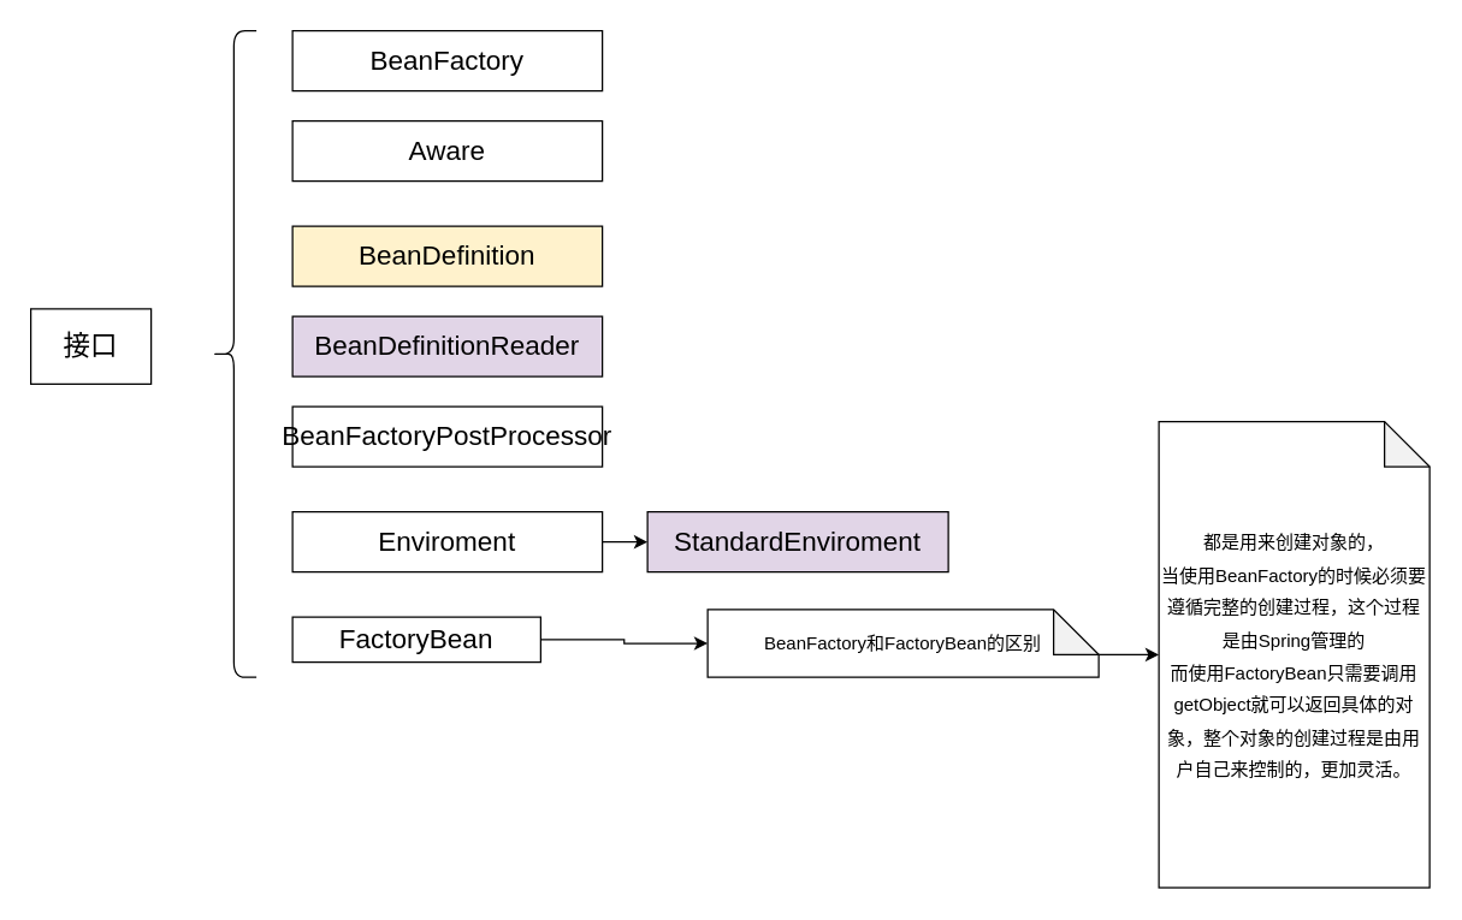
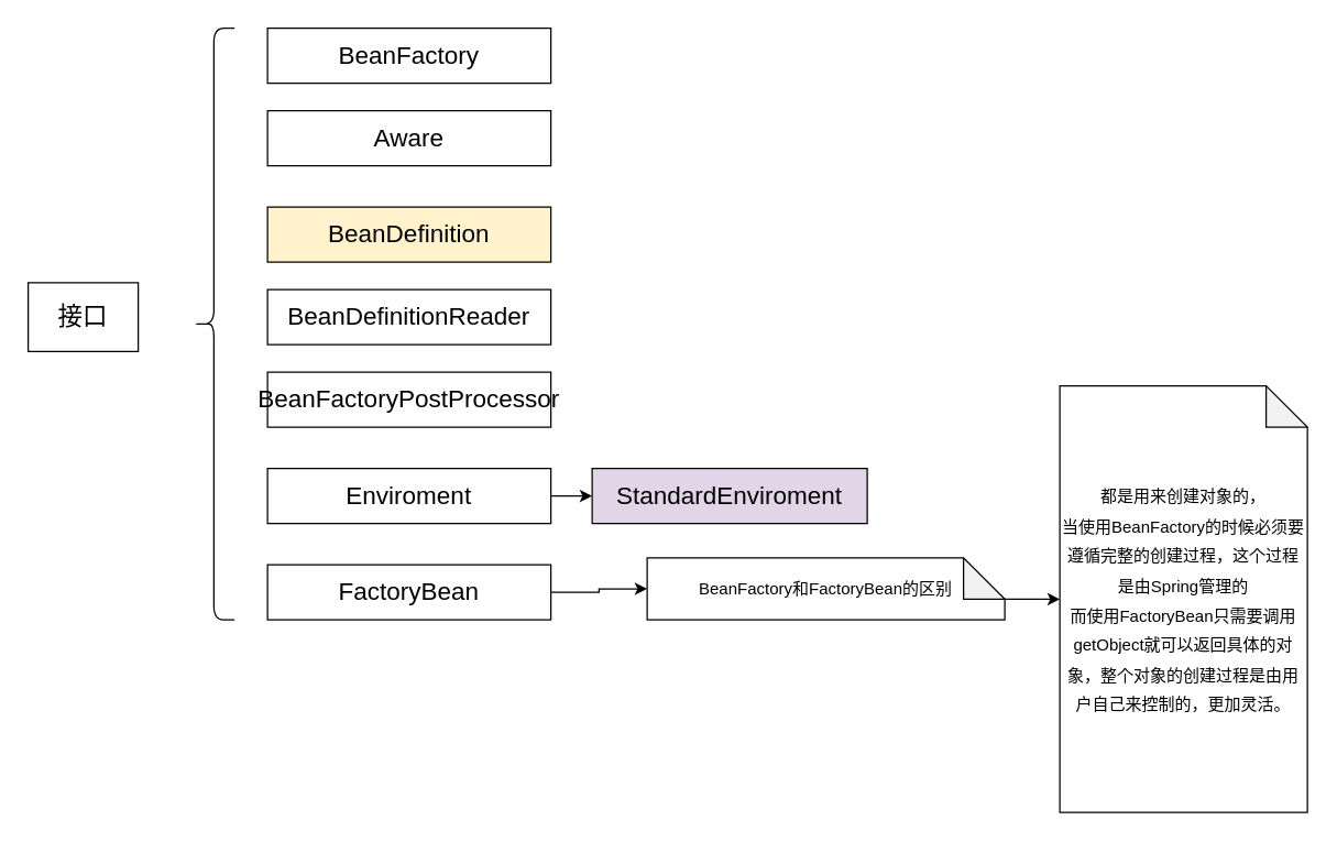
  <mxCell id="0" />
  <mxCell id="1" parent="0" />
  <mxCell id="2" value="&lt;font style=&quot;font-size: 18px&quot;&gt;接口&lt;/font&gt;" style="rounded=0;whiteSpace=wrap;html=1;" vertex="1" parent="1"><mxGeometry x="20" y="205" width="80" height="50" as="geometry" /></mxCell>
  <mxCell id="3" value="BeanFactory" style="rounded=0;whiteSpace=wrap;html=1;fontSize=18;" vertex="1" parent="1"><mxGeometry x="194" y="20" width="206" height="40" as="geometry" /></mxCell>
  <mxCell id="4" value="Aware" style="rounded=0;whiteSpace=wrap;html=1;fontSize=18;" vertex="1" parent="1"><mxGeometry x="194" y="80" width="206" height="40" as="geometry" /></mxCell>
  <mxCell id="5" value="BeanDefinition" style="rounded=0;whiteSpace=wrap;html=1;fontSize=18;fillColor=#fff2cc;" vertex="1" parent="1"><mxGeometry x="194" y="150" width="206" height="40" as="geometry" /></mxCell>
- <mxCell id="6" value="BeanDefinitionReader" style="rounded=0;whiteSpace=wrap;html=1;fontSize=18;fillColor=#e1d5e7;" vertex="1" parent="1"><mxGeometry x="194" y="210" width="206" height="40" as="geometry" /></mxCell>
+ <mxCell id="6" value="BeanDefinitionReader" style="rounded=0;whiteSpace=wrap;html=1;fontSize=18;" vertex="1" parent="1"><mxGeometry x="194" y="210" width="206" height="40" as="geometry" /></mxCell>
  <mxCell id="7" value="BeanFactoryPostProcessor" style="rounded=0;whiteSpace=wrap;html=1;fontSize=18;" vertex="1" parent="1"><mxGeometry x="194" y="270" width="206" height="40" as="geometry" /></mxCell>
  <mxCell id="8" style="edgeStyle=orthogonalEdgeStyle;rounded=0;orthogonalLoop=1;jettySize=auto;html=1;exitX=1;exitY=0.5;exitDx=0;exitDy=0;entryX=0;entryY=0.5;entryDx=0;entryDy=0;fontSize=18;" edge="1" parent="1" source="9" target="12"><mxGeometry relative="1" as="geometry" /></mxCell>
  <mxCell id="9" value="Enviroment" style="rounded=0;whiteSpace=wrap;html=1;fontSize=18;" vertex="1" parent="1"><mxGeometry x="194" y="340" width="206" height="40" as="geometry" /></mxCell>
  <mxCell id="10" style="edgeStyle=orthogonalEdgeStyle;rounded=0;orthogonalLoop=1;jettySize=auto;html=1;exitX=1;exitY=0.5;exitDx=0;exitDy=0;fontSize=18;entryX=0;entryY=0.5;entryDx=0;entryDy=0;entryPerimeter=0;" edge="1" parent="1" source="11" target="16"><mxGeometry relative="1" as="geometry"><mxPoint x="460" y="430" as="targetPoint" /></mxGeometry></mxCell>
- <mxCell id="11" value="FactoryBean" style="rounded=0;whiteSpace=wrap;html=1;fontSize=18;" vertex="1" parent="1"><mxGeometry x="194" y="410" width="165" height="30" as="geometry" /></mxCell>
+ <mxCell id="11" value="FactoryBean" style="rounded=0;whiteSpace=wrap;html=1;fontSize=18;" vertex="1" parent="1"><mxGeometry x="194" y="410" width="206" height="40" as="geometry" /></mxCell>
  <mxCell id="12" value="StandardEnviroment" style="rounded=0;whiteSpace=wrap;html=1;fontSize=18;fillColor=#e1d5e7;" vertex="1" parent="1"><mxGeometry x="430" y="340" width="200" height="40" as="geometry" /></mxCell>
  <mxCell id="13" value="" style="shape=curlyBracket;whiteSpace=wrap;html=1;rounded=1;fontSize=18;" vertex="1" parent="1"><mxGeometry x="140" y="20" width="30" height="430" as="geometry" /></mxCell>
  <mxCell id="14" value="&lt;font style=&quot;font-size: 12px&quot;&gt;都是用来创建对象的，&lt;br&gt;当使用BeanFactory的时候必须要遵循完整的创建过程，这个过程是由Spring管理的&lt;br&gt;而使用FactoryBean只需要调用getObject就可以返回具体的对象，整个对象的创建过程是由用户自己来控制的，更加灵活。&lt;br&gt;&lt;/font&gt;" style="shape=note;whiteSpace=wrap;html=1;backgroundOutline=1;darkOpacity=0.05;fontSize=18;" vertex="1" parent="1"><mxGeometry x="770" y="280" width="180" height="310" as="geometry" /></mxCell>
  <mxCell id="15" style="edgeStyle=orthogonalEdgeStyle;rounded=0;orthogonalLoop=1;jettySize=auto;html=1;exitX=0;exitY=0;exitDx=220;exitDy=30;exitPerimeter=0;fontSize=12;" edge="1" parent="1" source="16" target="14"><mxGeometry relative="1" as="geometry" /></mxCell>
  <mxCell id="16" value="&lt;font style=&quot;font-size: 12px&quot;&gt;BeanFactory和FactoryBean的区别&lt;/font&gt;" style="shape=note;whiteSpace=wrap;html=1;backgroundOutline=1;darkOpacity=0.05;fontSize=12;" vertex="1" parent="1"><mxGeometry x="470" y="405" width="260" height="45" as="geometry" /></mxCell>
